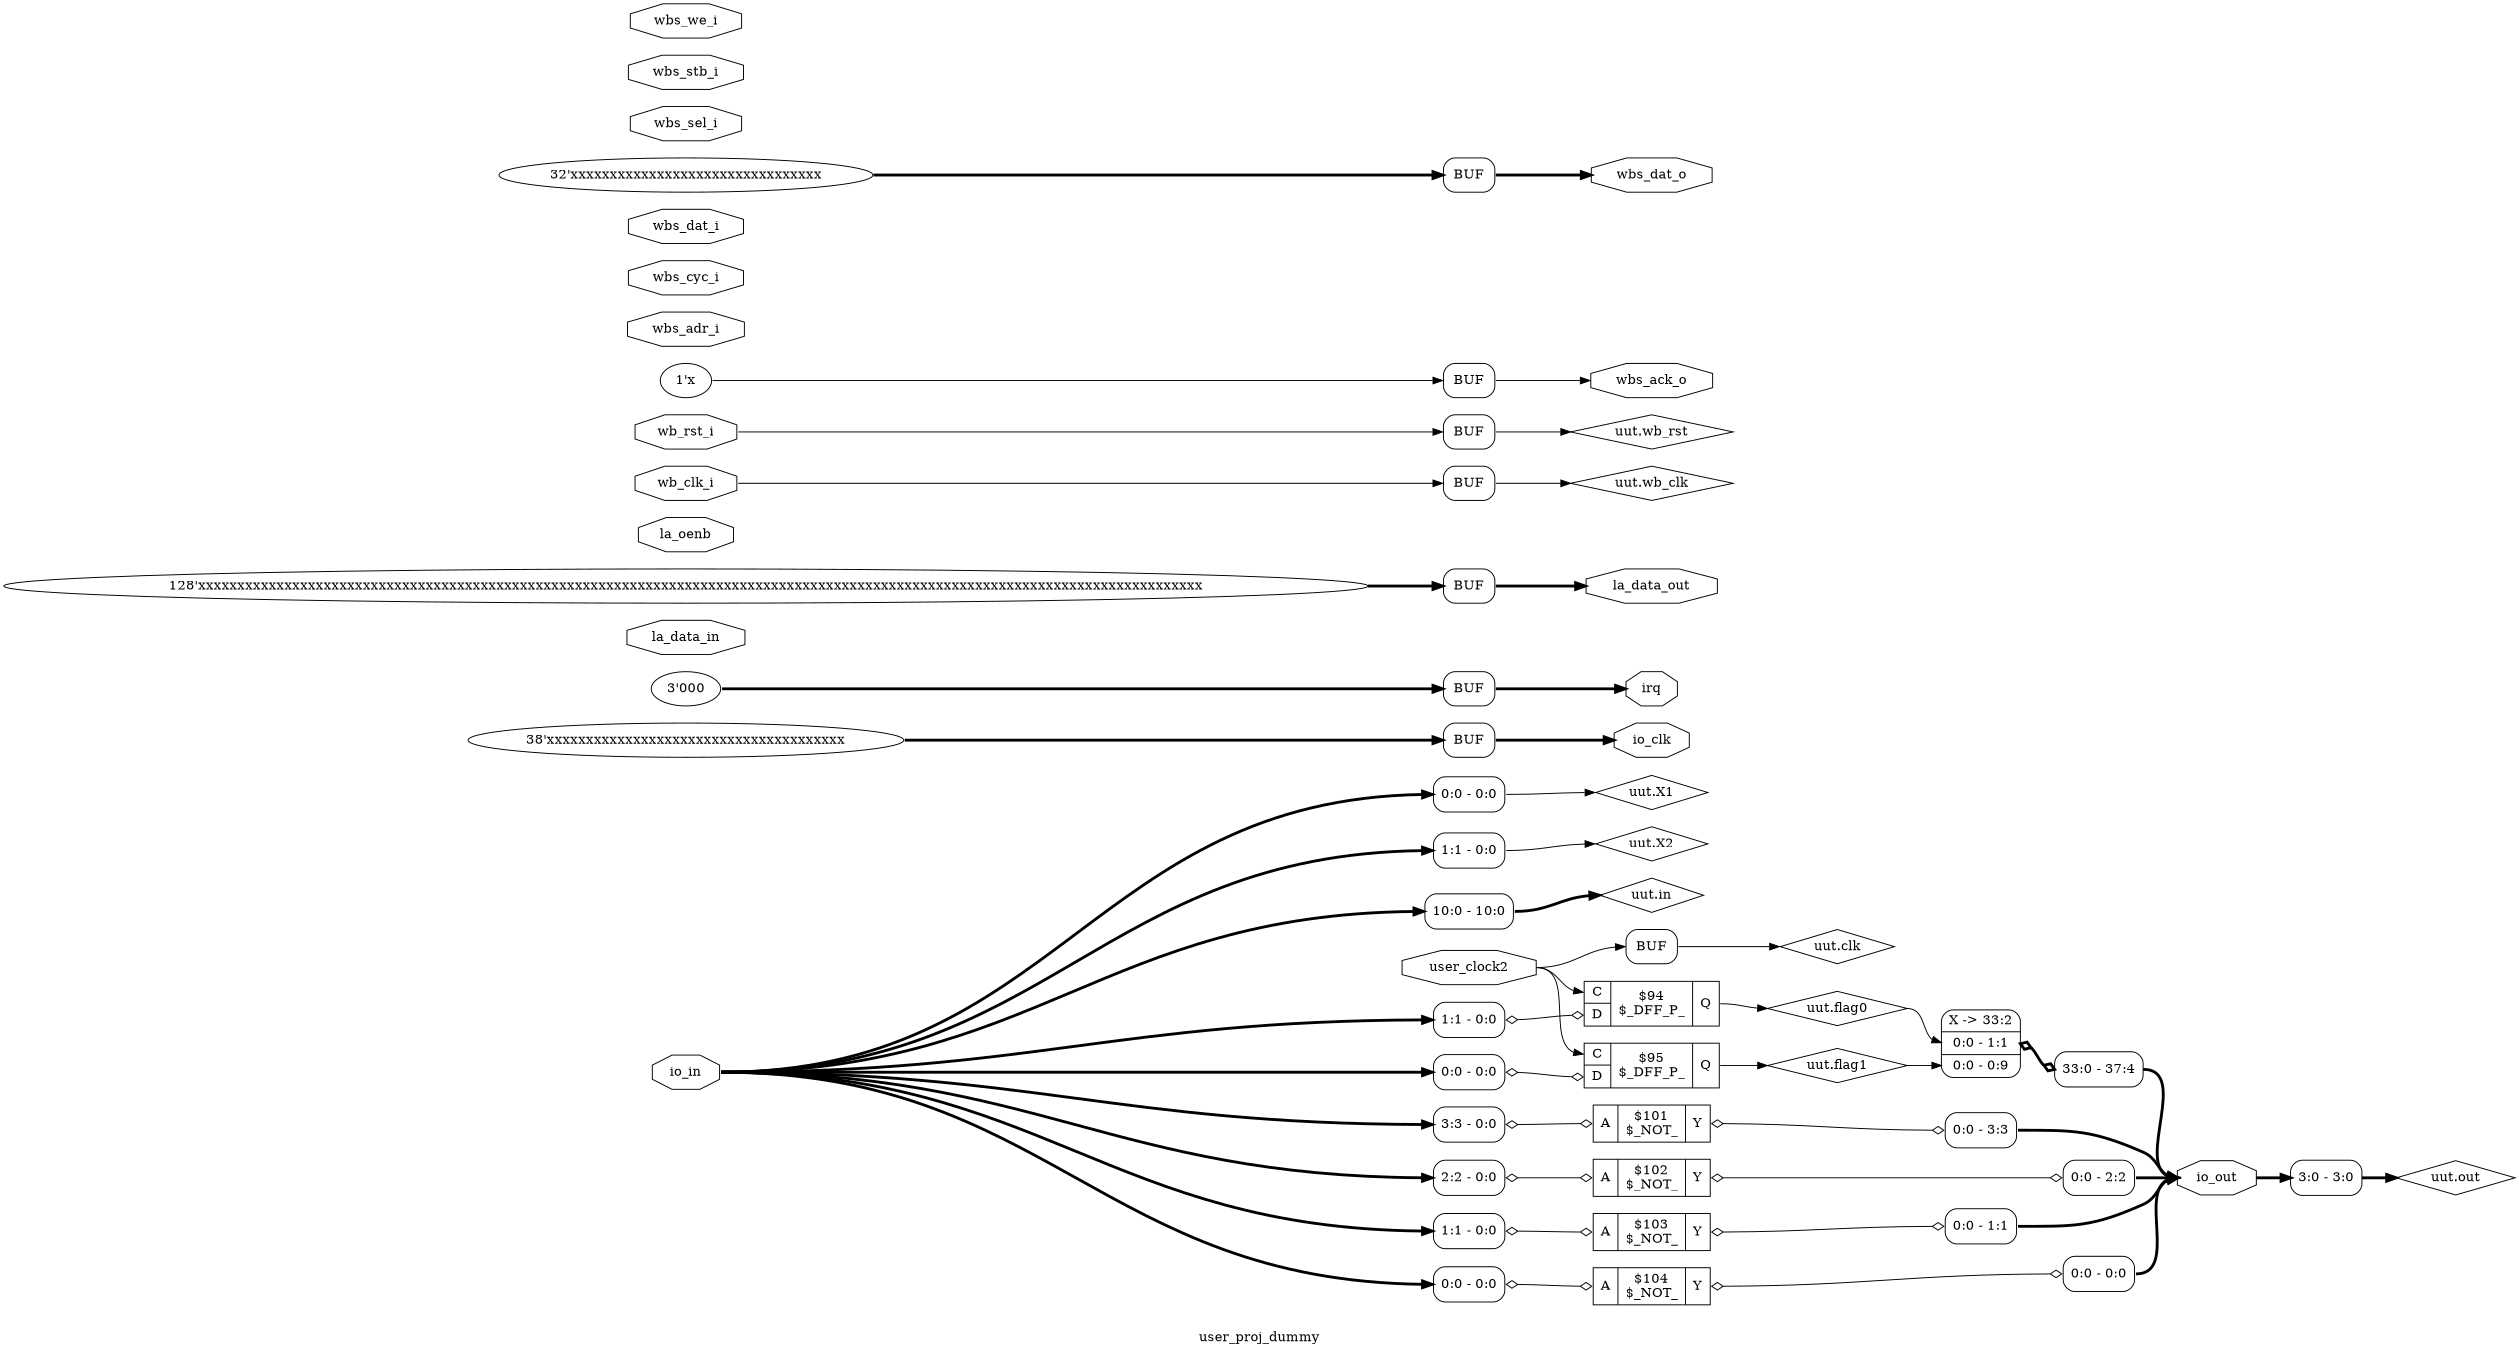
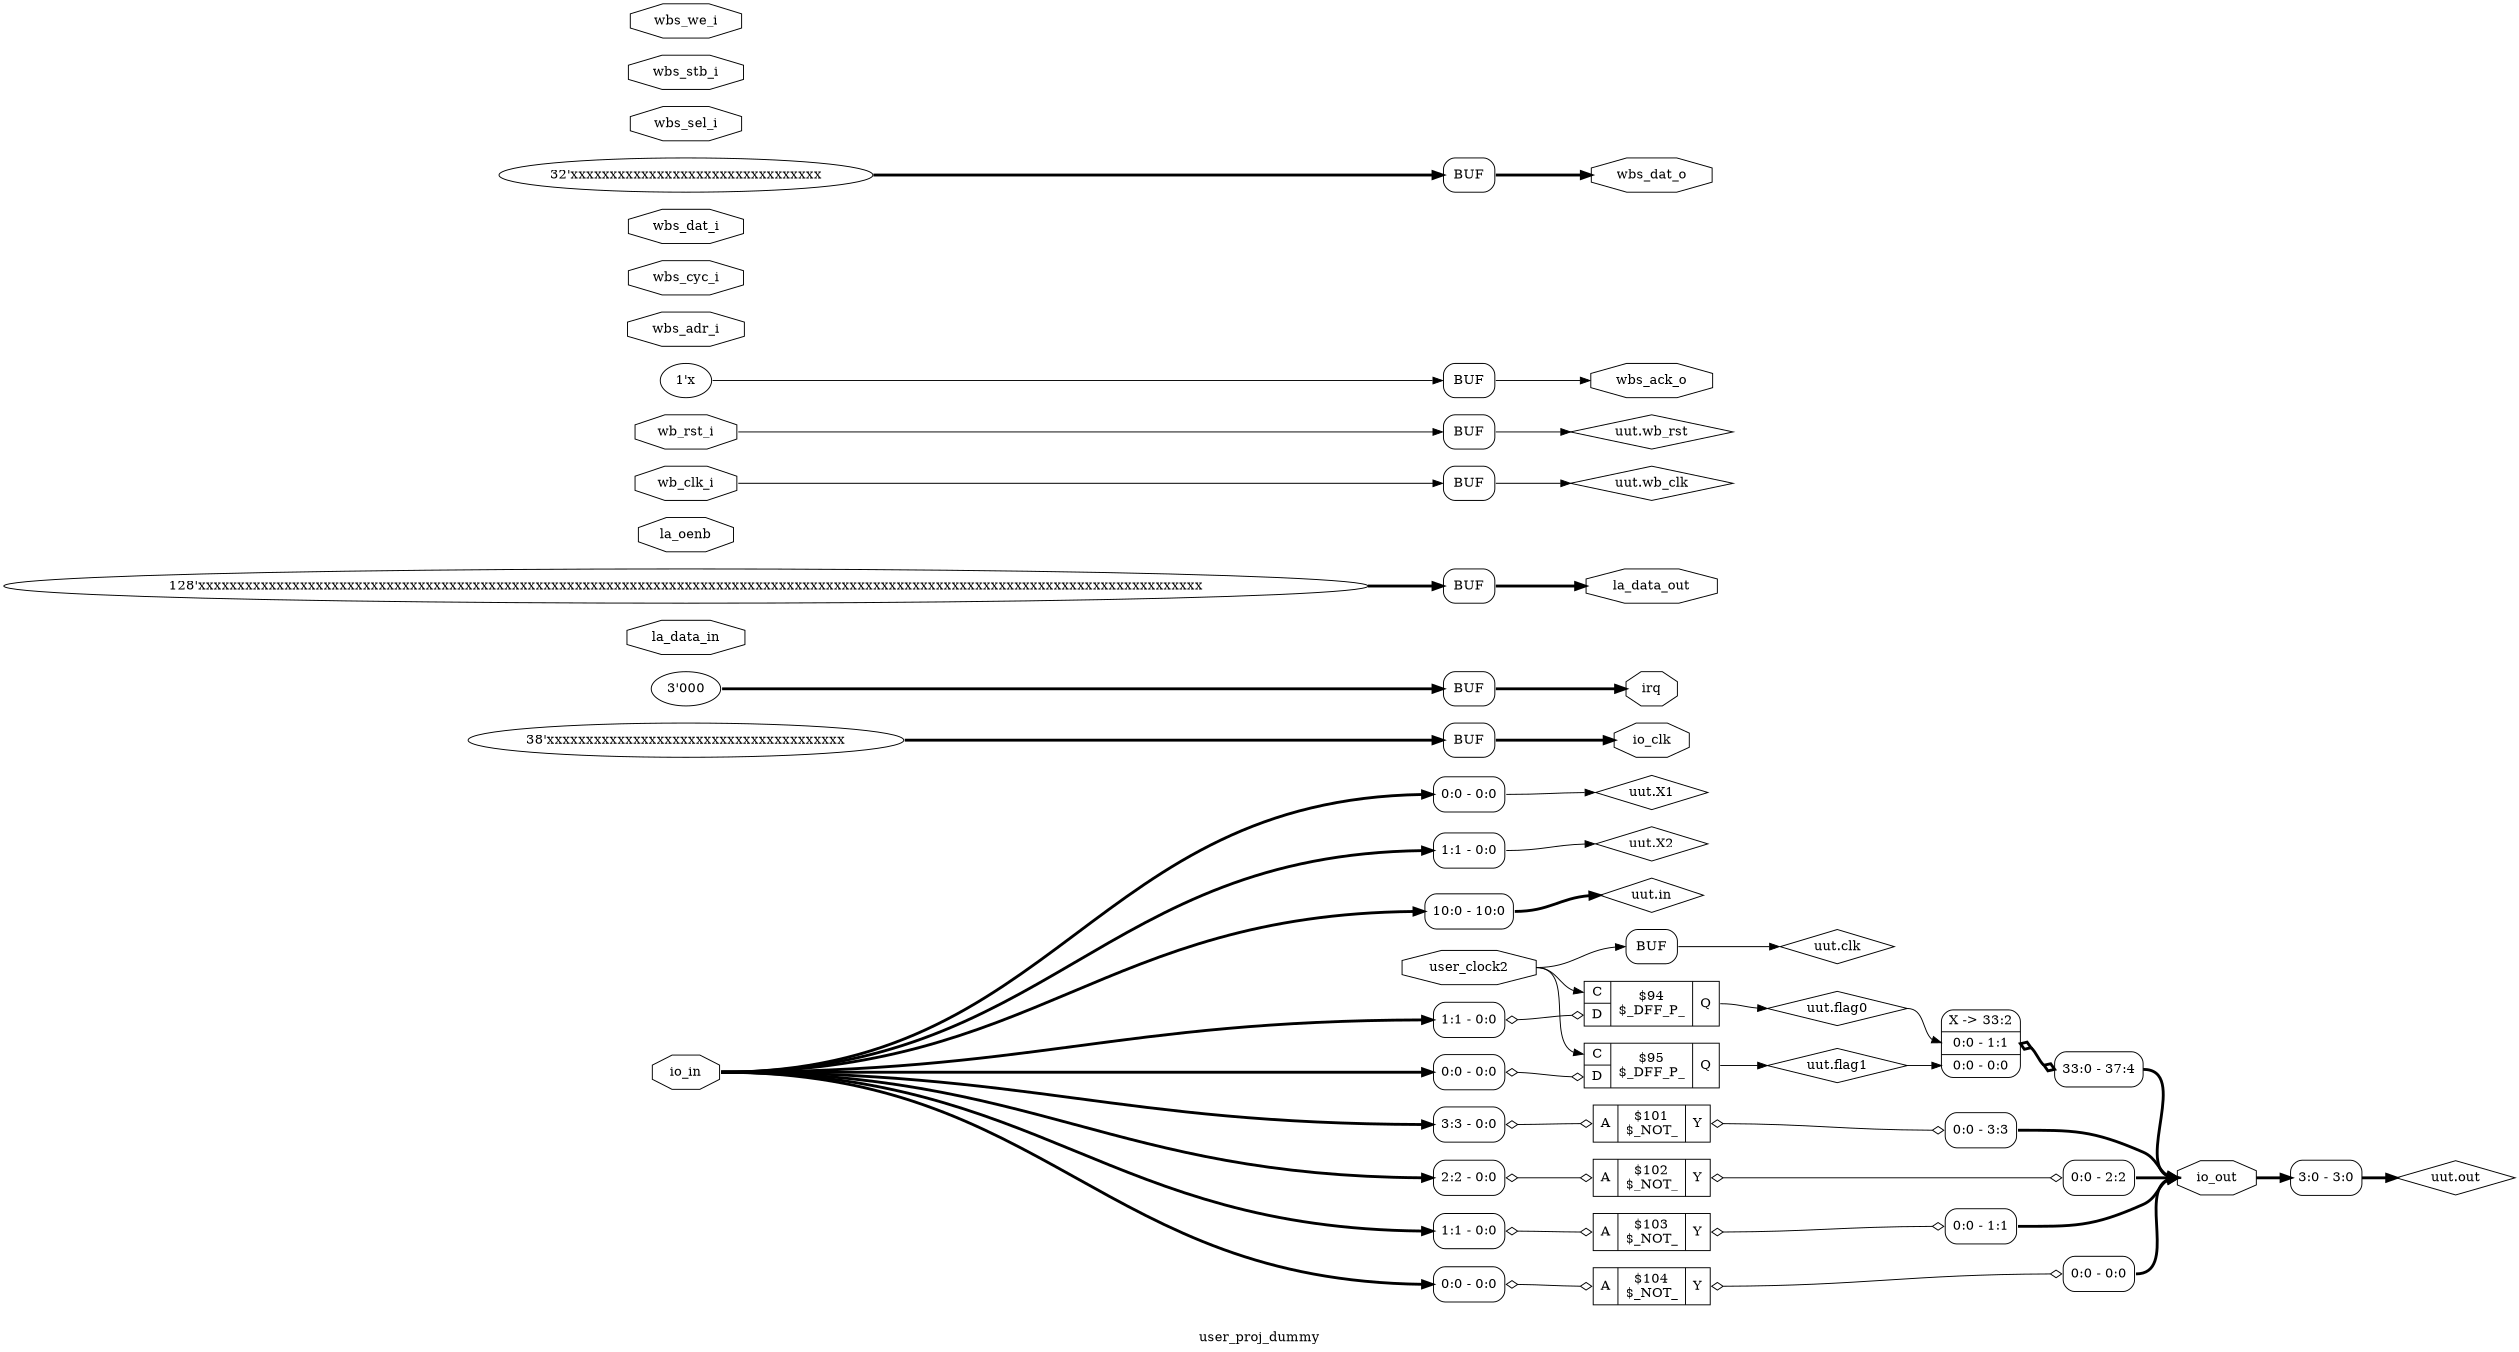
  digraph {
    label=user_proj_dummy
    rankdir=LR
    remincross=true
    node [shape=record]
    edge [color=black headport=w tailport=e]
    n1 [color=black fontcolor=black label=io_in shape=octagon]
    n2 [label="<s0> 3:3 - 0:0 " style=rounded]
    n3 [label="<s0> 2:2 - 0:0 " style=rounded]
    n4 [label="<s0> 1:1 - 0:0 " style=rounded]
    n5 [label="<s0> 0:0 - 0:0 " style=rounded]
    n6 [label="<s0> 1:1 - 0:0 " style=rounded]
    n7 [label="<s0> 0:0 - 0:0 " style=rounded]
    n8 [label="<s0> 0:0 - 0:0 " style=rounded]
    n9 [label="<s0> 1:1 - 0:0 " style=rounded]
    n10 [label="<s0> 10:0 - 10:0 " style=rounded]
    n11 [label="{{<p28> A}|$101\n$_NOT_|{<p29> Y}}"]
    n12 [label="{{<p28> A}|$102\n$_NOT_|{<p29> Y}}"]
    n13 [label="{{<p28> A}|$103\n$_NOT_|{<p29> Y}}"]
    n14 [label="{{<p28> A}|$104\n$_NOT_|{<p29> Y}}"]
    n15 [label="{{<p34> C|<p35> D}|$94\n$_DFF_P_|{<p36> Q}}"]
    n16 [label="{{<p34> C|<p35> D}|$95\n$_DFF_P_|{<p36> Q}}"]
    n17 [color=black fontcolor=black label="uut.X1" shape=diamond]
    n18 [color=black fontcolor=black label="uut.X2" shape=diamond]
    n19 [color=black fontcolor=black label="uut.in" shape=diamond]
    n20 [color=black fontcolor=black label=io_clk shape=octagon]
    n21 [color=black fontcolor=black label=io_out shape=octagon]
    n22 [label="<s0> 3:0 - 3:0 " style=rounded]
    n23 [color=black fontcolor=black label="uut.out" shape=diamond]
    n24 [color=black fontcolor=black label=irq shape=octagon]
    n25 [color=black fontcolor=black label=la_data_in shape=octagon]
    n26 [color=black fontcolor=black label=la_data_out shape=octagon]
    n27 [color=black fontcolor=black label=la_oenb shape=octagon]
    n28 [color=black fontcolor=black label=user_clock2 shape=octagon]
    n29 [label=BUF shape=box style=rounded]
    n30 [color=black fontcolor=black label="uut.flag0" shape=diamond]
    n31 [color=black fontcolor=black label="uut.flag1" shape=diamond]
    n32 [color=black fontcolor=black label="uut.clk" shape=diamond]
-   n33 [label="X -&gt; 33:2 |<s1> 0:0 - 1:1 |<s0> 0:0 - 0:9 " style=rounded]
+   n33 [label="X -&gt; 33:2 |<s1> 0:0 - 1:1 |<s0> 0:0 - 0:0 " style=rounded]
    n34 [label="<s0> 33:0 - 37:4 " style=rounded]
    n35 [color=black fontcolor=black label="uut.wb_clk" shape=diamond]
    n36 [color=black fontcolor=black label="uut.wb_rst" shape=diamond]
    n37 [color=black fontcolor=black label=wb_clk_i shape=octagon]
    n38 [label=BUF shape=box style=rounded]
    n39 [color=black fontcolor=black label=wb_rst_i shape=octagon]
    n40 [label=BUF shape=box style=rounded]
    n41 [color=black fontcolor=black label=wbs_ack_o shape=octagon]
    n42 [color=black fontcolor=black label=wbs_adr_i shape=octagon]
    n43 [color=black fontcolor=black label=wbs_cyc_i shape=octagon]
    n44 [color=black fontcolor=black label=wbs_dat_i shape=octagon]
    n45 [color=black fontcolor=black label=wbs_dat_o shape=octagon]
    n46 [color=black fontcolor=black label=wbs_sel_i shape=octagon]
    n47 [color=black fontcolor=black label=wbs_stb_i shape=octagon]
    n48 [color=black fontcolor=black label=wbs_we_i shape=octagon]
    n49 [label="<s0> 0:0 - 3:3 " style=rounded]
    n50 [label="<s0> 0:0 - 2:2 " style=rounded]
    n51 [label="<s0> 0:0 - 1:1 " style=rounded]
    n52 [label="<s0> 0:0 - 0:0 " style=rounded]
    n53 [label="38'xxxxxxxxxxxxxxxxxxxxxxxxxxxxxxxxxxxxxx" shape=""]
    n54 [label=BUF shape=box style=rounded]
    n55 [label="3'000" shape=""]
    n56 [label=BUF shape=box style=rounded]
    n57 [label="128'xxxxxxxxxxxxxxxxxxxxxxxxxxxxxxxxxxxxxxxxxxxxxxxxxxxxxxxxxxxxxxxxxxxxxxxxxxxxxxxxxxxxxxxxxxxxxxxxxxxxxxxxxxxxxxxxxxxxxxxxxxxxxxxx" shape=""]
    n58 [label=BUF shape=box style=rounded]
    n59 [label="1'x" shape=""]
    n60 [label=BUF shape=box style=rounded]
    n61 [label="32'xxxxxxxxxxxxxxxxxxxxxxxxxxxxxxxx" shape=""]
    n62 [label=BUF shape=box style=rounded]
    n1 -> n2 [headport="s0:w" style="setlinewidth(3)"]
    n1 -> n3 [headport="s0:w" style="setlinewidth(3)"]
    n1 -> n4 [headport="s0:w" style="setlinewidth(3)"]
    n1 -> n5 [headport="s0:w" style="setlinewidth(3)"]
    n1 -> n6 [headport="s0:w" style="setlinewidth(3)"]
    n1 -> n7 [headport="s0:w" style="setlinewidth(3)"]
    n1 -> n8 [headport="s0:w" style="setlinewidth(3)"]
    n1 -> n9 [headport="s0:w" style="setlinewidth(3)"]
    n1 -> n10 [headport="s0:w" style="setlinewidth(3)"]
    n2 -> n11 [arrowhead=odiamond arrowtail=odiamond dir=both headport="p28:w"]
    n3 -> n12 [arrowhead=odiamond arrowtail=odiamond dir=both headport="p28:w"]
    n4 -> n13 [arrowhead=odiamond arrowtail=odiamond dir=both headport="p28:w"]
    n5 -> n14 [arrowhead=odiamond arrowtail=odiamond dir=both headport="p28:w"]
    n6 -> n15 [arrowhead=odiamond arrowtail=odiamond dir=both headport="p35:w"]
    n7 -> n16 [arrowhead=odiamond arrowtail=odiamond dir=both headport="p35:w"]
    n8 -> n17
    n9 -> n18
    n10 -> n19 [style="setlinewidth(3)"]
    n11 -> n49 [arrowhead=odiamond arrowtail=odiamond dir=both tailport="p29:e"]
    n12 -> n50 [arrowhead=odiamond arrowtail=odiamond dir=both tailport="p29:e"]
    n13 -> n51 [arrowhead=odiamond arrowtail=odiamond dir=both tailport="p29:e"]
    n14 -> n52 [arrowhead=odiamond arrowtail=odiamond dir=both tailport="p29:e"]
    n15 -> n30 [tailport="p36:e"]
    n16 -> n31 [tailport="p36:e"]
    n21 -> n22 [headport="s0:w" style="setlinewidth(3)"]
    n22 -> n23 [style="setlinewidth(3)"]
    n28 -> n15 [headport="p34:w"]
    n28 -> n16 [headport="p34:w"]
    n28 -> n29 [headport="w:w"]
    n29 -> n32 [tailport="e:e"]
    n30 -> n33 [headport="s1:w"]
    n31 -> n33 [headport="s0:w"]
    n33 -> n34 [arrowhead=odiamond arrowtail=odiamond dir=both style="setlinewidth(3)"]
    n34 -> n21 [style="setlinewidth(3)" tailport="s0:e"]
    n37 -> n38 [headport="w:w"]
    n38 -> n35 [tailport="e:e"]
    n39 -> n40 [headport="w:w"]
    n40 -> n36 [tailport="e:e"]
    n49 -> n21 [style="setlinewidth(3)" tailport="s0:e"]
    n50 -> n21 [style="setlinewidth(3)" tailport="s0:e"]
    n51 -> n21 [style="setlinewidth(3)" tailport="s0:e"]
    n52 -> n21 [style="setlinewidth(3)" tailport="s0:e"]
    n53 -> n54 [headport="w:w" style="setlinewidth(3)"]
    n54 -> n20 [style="setlinewidth(3)" tailport="e:e"]
    n55 -> n56 [headport="w:w" style="setlinewidth(3)"]
    n56 -> n24 [style="setlinewidth(3)" tailport="e:e"]
    n57 -> n58 [headport="w:w" style="setlinewidth(3)"]
    n58 -> n26 [style="setlinewidth(3)" tailport="e:e"]
    n59 -> n60 [headport="w:w"]
    n60 -> n41 [tailport="e:e"]
    n61 -> n62 [headport="w:w" style="setlinewidth(3)"]
    n62 -> n45 [style="setlinewidth(3)" tailport="e:e"]
  }
